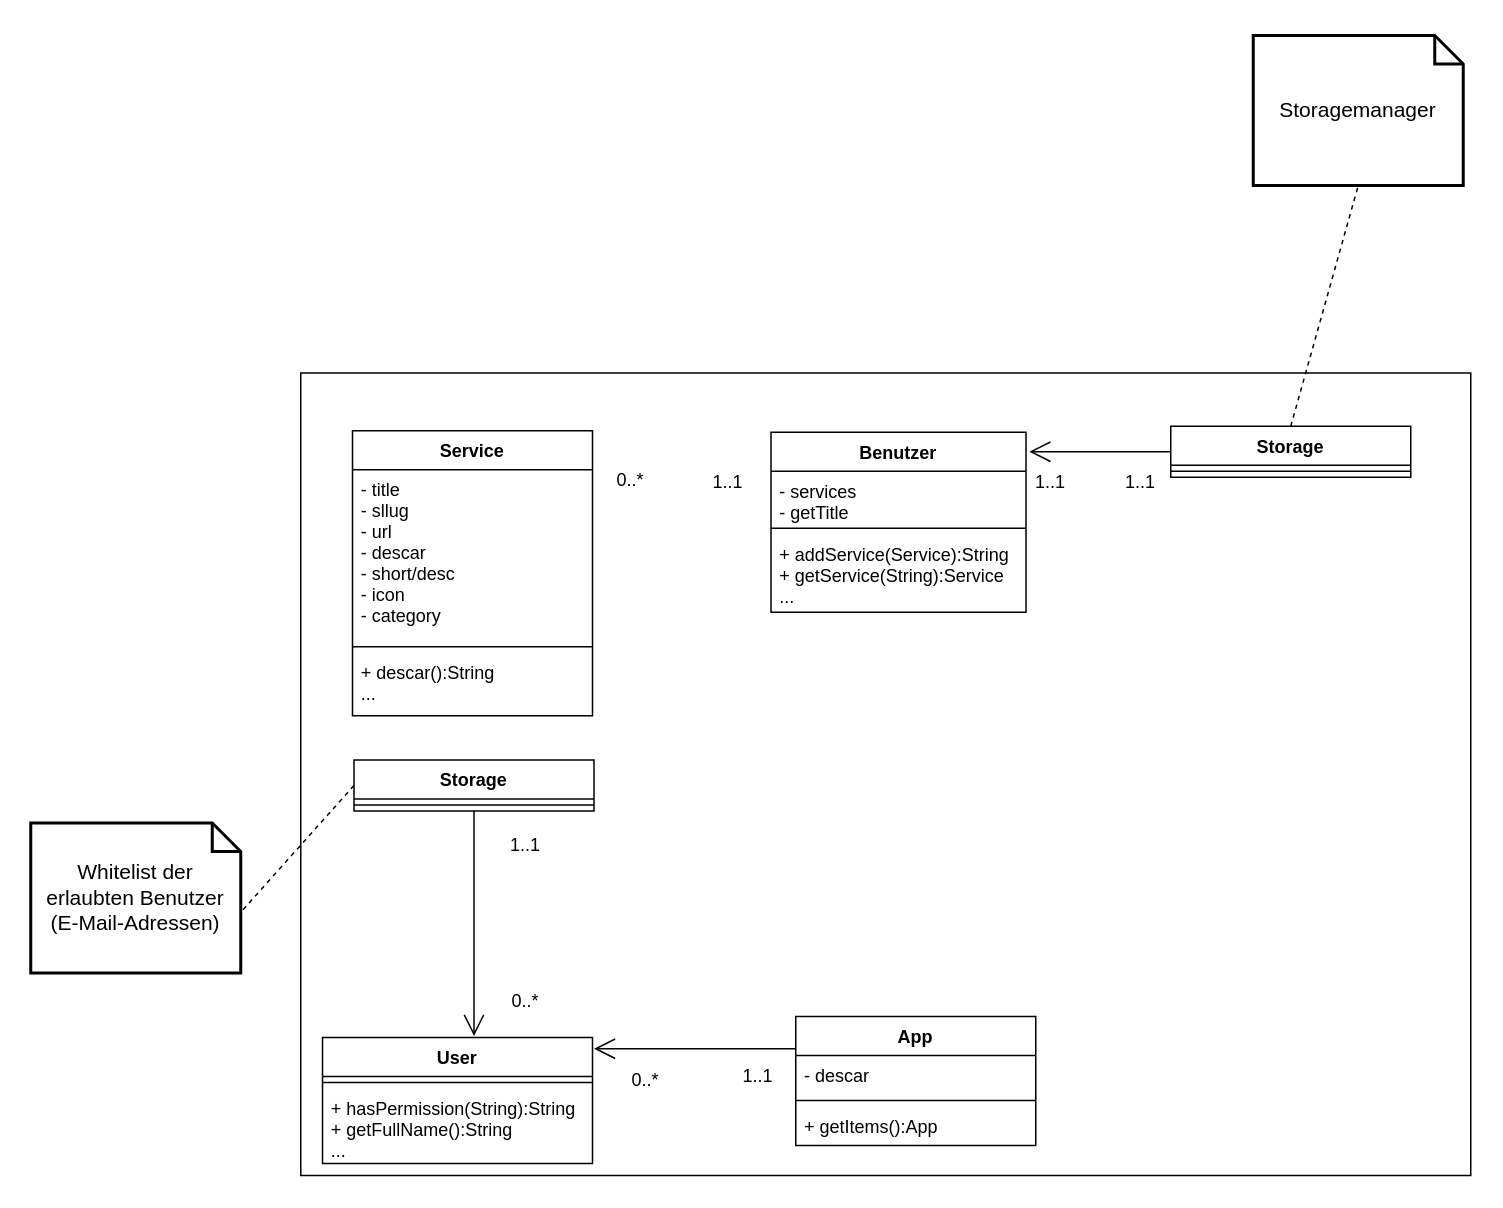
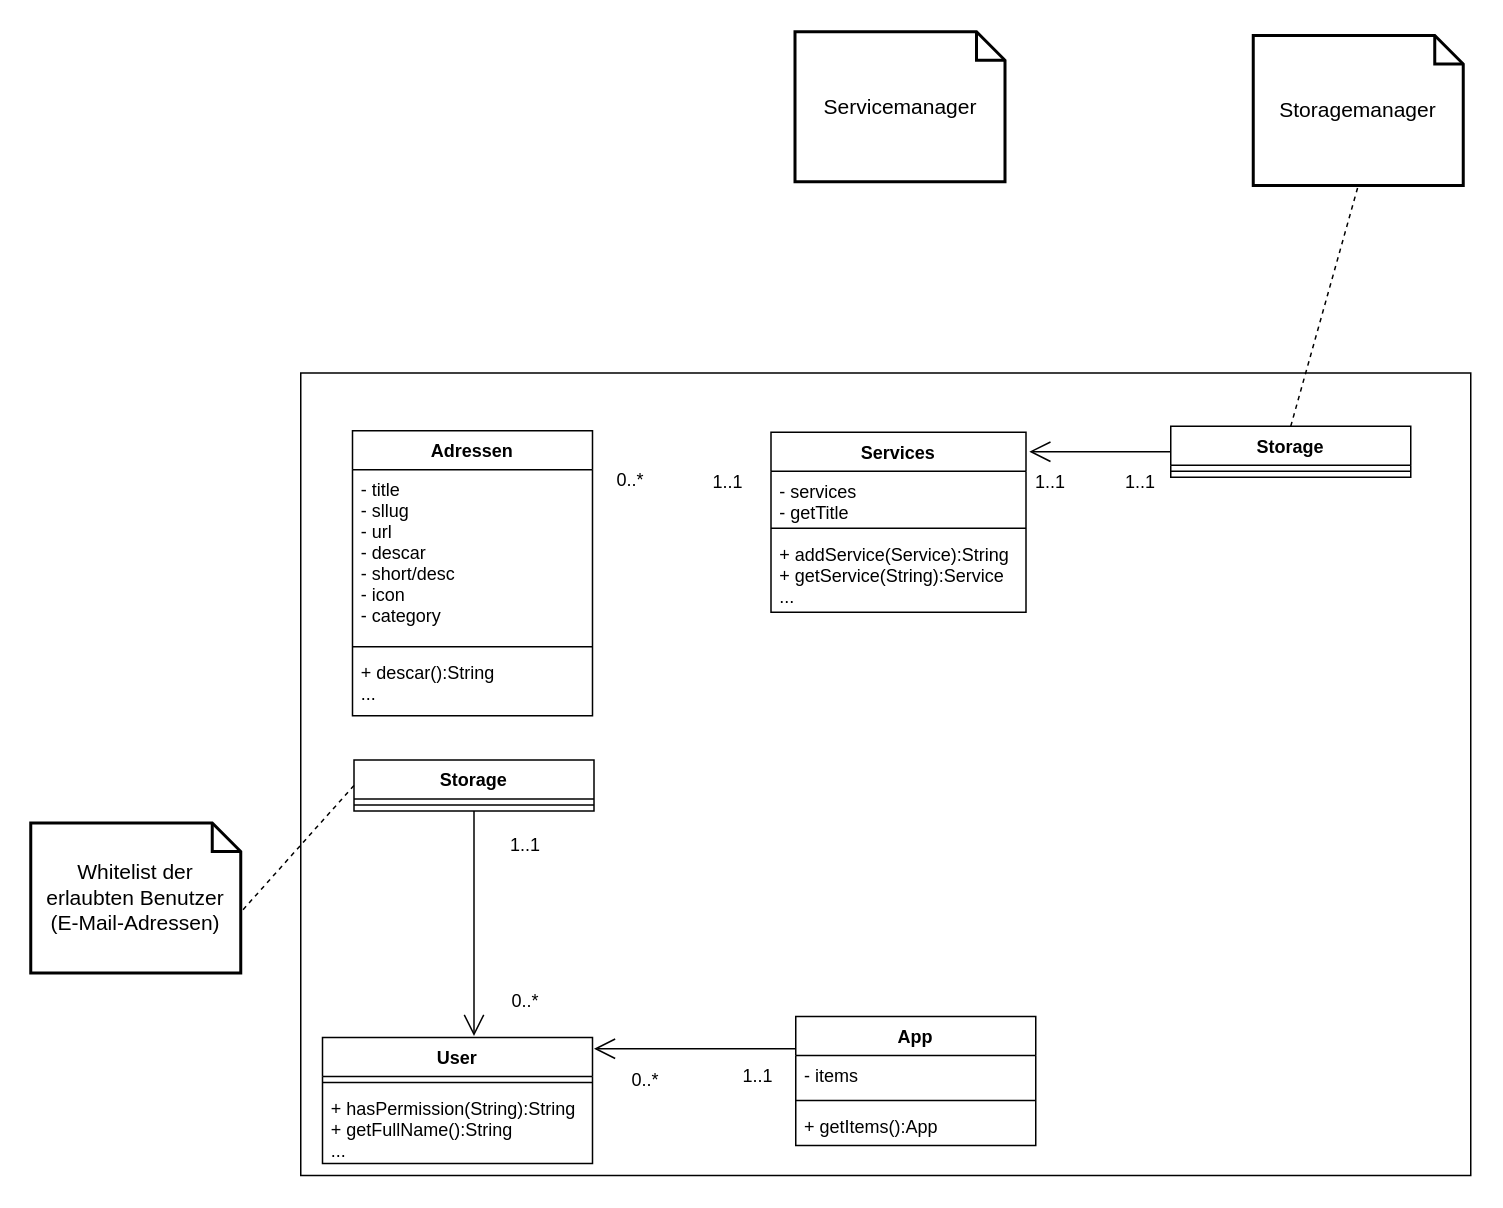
  <mxCell id="0" />
  <mxCell id="1" parent="0" />
  <mxCell id="2" value="" style="rounded=0;whiteSpace=wrap;html=1;fillColor=none;" parent="1" vertex="1"><mxGeometry x="200" y="248" width="780" height="535" as="geometry" /></mxCell>
- <mxCell id="3" value="Service" style="swimlane;fontStyle=1;align=center;verticalAlign=top;childLayout=stackLayout;horizontal=1;startSize=26;horizontalStack=0;resizeParent=1;resizeParentMax=0;resizeLast=0;collapsible=1;marginBottom=0;" parent="1" vertex="1"><mxGeometry x="234.5" y="286.5" width="160" height="190" as="geometry" /></mxCell>
+ <mxCell id="3" value="Adressen" style="swimlane;fontStyle=1;align=center;verticalAlign=top;childLayout=stackLayout;horizontal=1;startSize=26;horizontalStack=0;resizeParent=1;resizeParentMax=0;resizeLast=0;collapsible=1;marginBottom=0;" parent="1" vertex="1"><mxGeometry x="234.5" y="286.5" width="160" height="190" as="geometry" /></mxCell>
  <mxCell id="4" value="- title &#10;- sllug &#10;- url &#10;- descar&#10;- short/desc&#10;- icon&#10;- category&#10;&#10;&#10;&#10;" style="text;strokeColor=none;fillColor=none;align=left;verticalAlign=top;spacingLeft=4;spacingRight=4;overflow=hidden;rotatable=0;points=[[0,0.5],[1,0.5]];portConstraint=eastwest;" parent="3" vertex="1"><mxGeometry y="26" width="160" height="114" as="geometry" /></mxCell>
  <mxCell id="5" value="" style="line;strokeWidth=1;fillColor=none;align=left;verticalAlign=middle;spacingTop=-1;spacingLeft=3;spacingRight=3;rotatable=0;labelPosition=right;points=[];portConstraint=eastwest;" parent="3" vertex="1"><mxGeometry y="140" width="160" height="8" as="geometry" /></mxCell>
  <mxCell id="6" value="+ descar():String&#10;..." style="text;strokeColor=none;fillColor=none;align=left;verticalAlign=top;spacingLeft=4;spacingRight=4;overflow=hidden;rotatable=0;points=[[0,0.5],[1,0.5]];portConstraint=eastwest;" parent="3" vertex="1"><mxGeometry y="148" width="160" height="42" as="geometry" /></mxCell>
  <mxCell id="7" value="Storage" style="swimlane;fontStyle=1;align=center;verticalAlign=top;childLayout=stackLayout;horizontal=1;startSize=26;horizontalStack=0;resizeParent=1;resizeParentMax=0;resizeLast=0;collapsible=1;marginBottom=0;" parent="1" vertex="1"><mxGeometry x="235.5" y="506" width="160" height="34" as="geometry" /></mxCell>
  <mxCell id="8" value="" style="line;strokeWidth=1;fillColor=none;align=left;verticalAlign=middle;spacingTop=-1;spacingLeft=3;spacingRight=3;rotatable=0;labelPosition=right;points=[];portConstraint=eastwest;" parent="7" vertex="1"><mxGeometry y="26" width="160" height="8" as="geometry" /></mxCell>
  <mxCell id="9" value="App" style="swimlane;fontStyle=1;align=center;verticalAlign=top;childLayout=stackLayout;horizontal=1;startSize=26;horizontalStack=0;resizeParent=1;resizeParentMax=0;resizeLast=0;collapsible=1;marginBottom=0;" parent="1" vertex="1"><mxGeometry x="530" y="677" width="160" height="86" as="geometry" /></mxCell>
- <mxCell id="10" value="- descar" style="text;strokeColor=none;fillColor=none;align=left;verticalAlign=top;spacingLeft=4;spacingRight=4;overflow=hidden;rotatable=0;points=[[0,0.5],[1,0.5]];portConstraint=eastwest;" parent="9" vertex="1"><mxGeometry y="26" width="160" height="26" as="geometry" /></mxCell>
+ <mxCell id="10" value="- items" style="text;strokeColor=none;fillColor=none;align=left;verticalAlign=top;spacingLeft=4;spacingRight=4;overflow=hidden;rotatable=0;points=[[0,0.5],[1,0.5]];portConstraint=eastwest;" parent="9" vertex="1"><mxGeometry y="26" width="160" height="26" as="geometry" /></mxCell>
  <mxCell id="11" value="" style="line;strokeWidth=1;fillColor=none;align=left;verticalAlign=middle;spacingTop=-1;spacingLeft=3;spacingRight=3;rotatable=0;labelPosition=right;points=[];portConstraint=eastwest;" parent="9" vertex="1"><mxGeometry y="52" width="160" height="8" as="geometry" /></mxCell>
  <mxCell id="12" value="+ getItems():App" style="text;strokeColor=none;fillColor=none;align=left;verticalAlign=top;spacingLeft=4;spacingRight=4;overflow=hidden;rotatable=0;points=[[0,0.5],[1,0.5]];portConstraint=eastwest;" parent="9" vertex="1"><mxGeometry y="60" width="160" height="26" as="geometry" /></mxCell>
- <mxCell id="13" value="Benutzer" style="swimlane;fontStyle=1;align=center;verticalAlign=top;childLayout=stackLayout;horizontal=1;startSize=26;horizontalStack=0;resizeParent=1;resizeParentMax=0;resizeLast=0;collapsible=1;marginBottom=0;" parent="1" vertex="1"><mxGeometry x="513.5" y="287.5" width="170" height="120" as="geometry" /></mxCell>
+ <mxCell id="13" value="Services" style="swimlane;fontStyle=1;align=center;verticalAlign=top;childLayout=stackLayout;horizontal=1;startSize=26;horizontalStack=0;resizeParent=1;resizeParentMax=0;resizeLast=0;collapsible=1;marginBottom=0;" parent="1" vertex="1"><mxGeometry x="513.5" y="287.5" width="170" height="120" as="geometry" /></mxCell>
  <mxCell id="14" value="- services&#10;- getTitle&#10;" style="text;strokeColor=none;fillColor=none;align=left;verticalAlign=top;spacingLeft=4;spacingRight=4;overflow=hidden;rotatable=0;points=[[0,0.5],[1,0.5]];portConstraint=eastwest;" parent="13" vertex="1"><mxGeometry y="26" width="170" height="34" as="geometry" /></mxCell>
  <mxCell id="15" value="" style="line;strokeWidth=1;fillColor=none;align=left;verticalAlign=middle;spacingTop=-1;spacingLeft=3;spacingRight=3;rotatable=0;labelPosition=right;points=[];portConstraint=eastwest;" parent="13" vertex="1"><mxGeometry y="60" width="170" height="8" as="geometry" /></mxCell>
  <mxCell id="16" value="+ addService(Service):String&#10;+ getService(String):Service&#10;...&#10;" style="text;strokeColor=none;fillColor=none;align=left;verticalAlign=top;spacingLeft=4;spacingRight=4;overflow=hidden;rotatable=0;points=[[0,0.5],[1,0.5]];portConstraint=eastwest;" parent="13" vertex="1"><mxGeometry y="68" width="170" height="52" as="geometry" /></mxCell>
  <mxCell id="17" value="Storage" style="swimlane;fontStyle=1;align=center;verticalAlign=top;childLayout=stackLayout;horizontal=1;startSize=26;horizontalStack=0;resizeParent=1;resizeParentMax=0;resizeLast=0;collapsible=1;marginBottom=0;" parent="1" vertex="1"><mxGeometry x="780" y="283.5" width="160" height="34" as="geometry" /></mxCell>
  <mxCell id="18" value="" style="line;strokeWidth=1;fillColor=none;align=left;verticalAlign=middle;spacingTop=-1;spacingLeft=3;spacingRight=3;rotatable=0;labelPosition=right;points=[];portConstraint=eastwest;" parent="17" vertex="1"><mxGeometry y="26" width="160" height="8" as="geometry" /></mxCell>
  <mxCell id="19" value="Whitelist der erlaubten Benutzer (E-Mail-Adressen)" style="shape=note;strokeWidth=2;fontSize=14;size=19;whiteSpace=wrap;html=1;" parent="1" vertex="1"><mxGeometry x="20" y="548" width="140" height="100" as="geometry" /></mxCell>
  <mxCell id="20" value="" style="endArrow=none;dashed=1;html=1;entryX=0;entryY=0;entryDx=140;entryDy=59.5;entryPerimeter=0;exitX=0;exitY=0.5;exitDx=0;exitDy=0;" parent="1" source="7" target="19" edge="1"><mxGeometry width="50" height="50" relative="1" as="geometry"><mxPoint x="40" y="905" as="sourcePoint" /><mxPoint x="90" y="855" as="targetPoint" /></mxGeometry></mxCell>
+ <mxCell id="21" value="Servicemanager" style="shape=note;strokeWidth=2;fontSize=14;size=19;whiteSpace=wrap;html=1;" parent="1" vertex="1"><mxGeometry x="529.5" y="20.5" width="140" height="100" as="geometry" /></mxCell>
  <mxCell id="22" value="Storagemanager" style="shape=note;strokeWidth=2;fontSize=14;size=19;whiteSpace=wrap;html=1;" parent="1" vertex="1"><mxGeometry x="835" y="23" width="140" height="100" as="geometry" /></mxCell>
  <mxCell id="23" value="" style="endArrow=none;dashed=1;html=1;entryX=0.5;entryY=1;entryDx=0;entryDy=0;entryPerimeter=0;exitX=0.5;exitY=0;exitDx=0;exitDy=0;" parent="1" source="17" target="22" edge="1"><mxGeometry width="50" height="50" relative="1" as="geometry"><mxPoint x="811.5" y="233" as="sourcePoint" /><mxPoint x="801" y="108" as="targetPoint" /></mxGeometry></mxCell>
  <mxCell id="24" value="" style="endArrow=open;endFill=1;endSize=12;html=1;entryX=0.5;entryY=0;entryDx=0;entryDy=0;exitX=0.5;exitY=1;exitDx=0;exitDy=0;" parent="1" source="7" edge="1"><mxGeometry width="160" relative="1" as="geometry"><mxPoint x="316" y="505.5" as="sourcePoint" /><mxPoint x="315.5" y="690" as="targetPoint" /></mxGeometry></mxCell>
  <mxCell id="25" value="" style="endArrow=open;endFill=1;endSize=12;html=1;entryX=1;entryY=0.25;entryDx=0;entryDy=0;exitX=0;exitY=0.25;exitDx=0;exitDy=0;" parent="1" source="9" edge="1"><mxGeometry width="160" relative="1" as="geometry"><mxPoint x="500" y="705" as="sourcePoint" /><mxPoint x="395.5" y="698.5" as="targetPoint" /></mxGeometry></mxCell>
  <mxCell id="26" value="" style="endArrow=open;endFill=1;endSize=12;html=1;entryX=1.013;entryY=0.108;entryDx=0;entryDy=0;entryPerimeter=0;exitX=0;exitY=0.5;exitDx=0;exitDy=0;" parent="1" source="17" target="13" edge="1"><mxGeometry width="160" relative="1" as="geometry"><mxPoint x="694.5" y="447.085" as="sourcePoint" /><mxPoint x="811.46" y="389.46" as="targetPoint" /></mxGeometry></mxCell>
  <mxCell id="27" value="1..1" style="text;html=1;strokeColor=none;fillColor=none;align=center;verticalAlign=middle;whiteSpace=wrap;rounded=0;" parent="1" vertex="1"><mxGeometry x="330" y="553" width="40" height="20" as="geometry" /></mxCell>
  <mxCell id="28" value="0..*" style="text;html=1;strokeColor=none;fillColor=none;align=center;verticalAlign=middle;whiteSpace=wrap;rounded=0;" parent="1" vertex="1"><mxGeometry x="330" y="657" width="40" height="20" as="geometry" /></mxCell>
  <mxCell id="29" value="1..1" style="text;html=1;strokeColor=none;fillColor=none;align=center;verticalAlign=middle;whiteSpace=wrap;rounded=0;" parent="1" vertex="1"><mxGeometry x="484.5" y="707" width="40" height="20" as="geometry" /></mxCell>
  <mxCell id="30" value="0..*" style="text;html=1;strokeColor=none;fillColor=none;align=center;verticalAlign=middle;whiteSpace=wrap;rounded=0;" parent="1" vertex="1"><mxGeometry x="410" y="710" width="40" height="20" as="geometry" /></mxCell>
  <mxCell id="31" value="1..1" style="text;html=1;strokeColor=none;fillColor=none;align=center;verticalAlign=middle;whiteSpace=wrap;rounded=0;" parent="1" vertex="1"><mxGeometry x="464.5" y="310.5" width="40" height="20" as="geometry" /></mxCell>
  <mxCell id="32" value="0..*" style="text;html=1;strokeColor=none;fillColor=none;align=center;verticalAlign=middle;whiteSpace=wrap;rounded=0;" parent="1" vertex="1"><mxGeometry x="400" y="309.5" width="40" height="20" as="geometry" /></mxCell>
  <mxCell id="33" value="1..1" style="text;html=1;strokeColor=none;fillColor=none;align=center;verticalAlign=middle;whiteSpace=wrap;rounded=0;" parent="1" vertex="1"><mxGeometry x="680.071" y="310.5" width="40" height="20" as="geometry" /></mxCell>
  <mxCell id="34" value="1..1" style="text;html=1;strokeColor=none;fillColor=none;align=center;verticalAlign=middle;whiteSpace=wrap;rounded=0;" parent="1" vertex="1"><mxGeometry x="740" y="310.5" width="40" height="20" as="geometry" /></mxCell>
  <mxCell id="35" value="User" style="swimlane;fontStyle=1;align=center;verticalAlign=top;childLayout=stackLayout;horizontal=1;startSize=26;horizontalStack=0;resizeParent=1;resizeParentMax=0;resizeLast=0;collapsible=1;marginBottom=0;" vertex="1" parent="1"><mxGeometry x="214.5" y="691" width="180" height="84" as="geometry" /></mxCell>
  <mxCell id="36" value="" style="line;strokeWidth=1;fillColor=none;align=left;verticalAlign=middle;spacingTop=-1;spacingLeft=3;spacingRight=3;rotatable=0;labelPosition=right;points=[];portConstraint=eastwest;" vertex="1" parent="35"><mxGeometry y="26" width="180" height="8" as="geometry" /></mxCell>
  <mxCell id="37" value="+ hasPermission(String):String&#10;+ getFullName():String&#10;..." style="text;strokeColor=none;fillColor=none;align=left;verticalAlign=top;spacingLeft=4;spacingRight=4;overflow=hidden;rotatable=0;points=[[0,0.5],[1,0.5]];portConstraint=eastwest;" vertex="1" parent="35"><mxGeometry y="34" width="180" height="50" as="geometry" /></mxCell>
